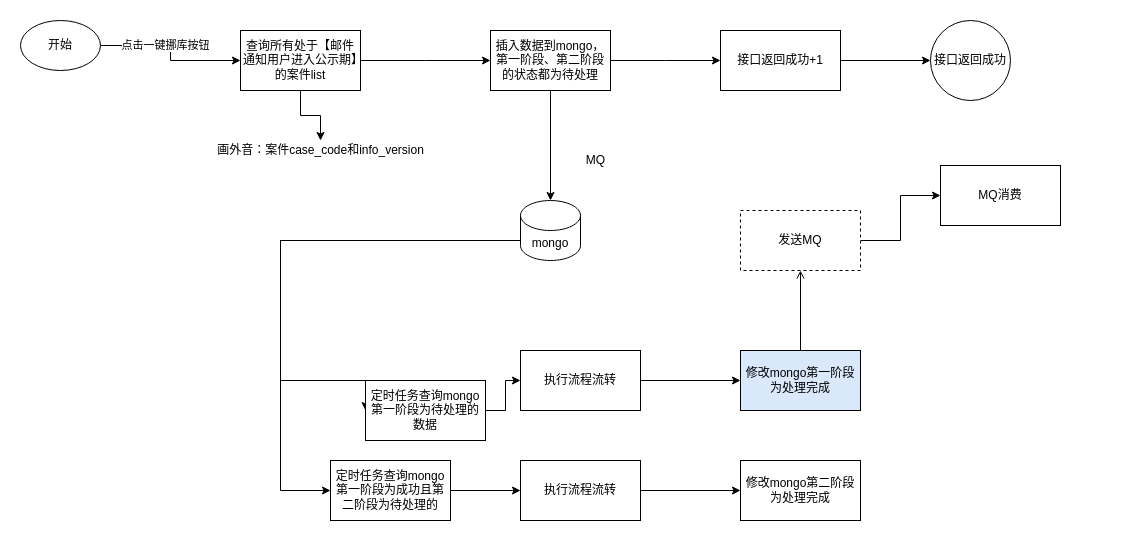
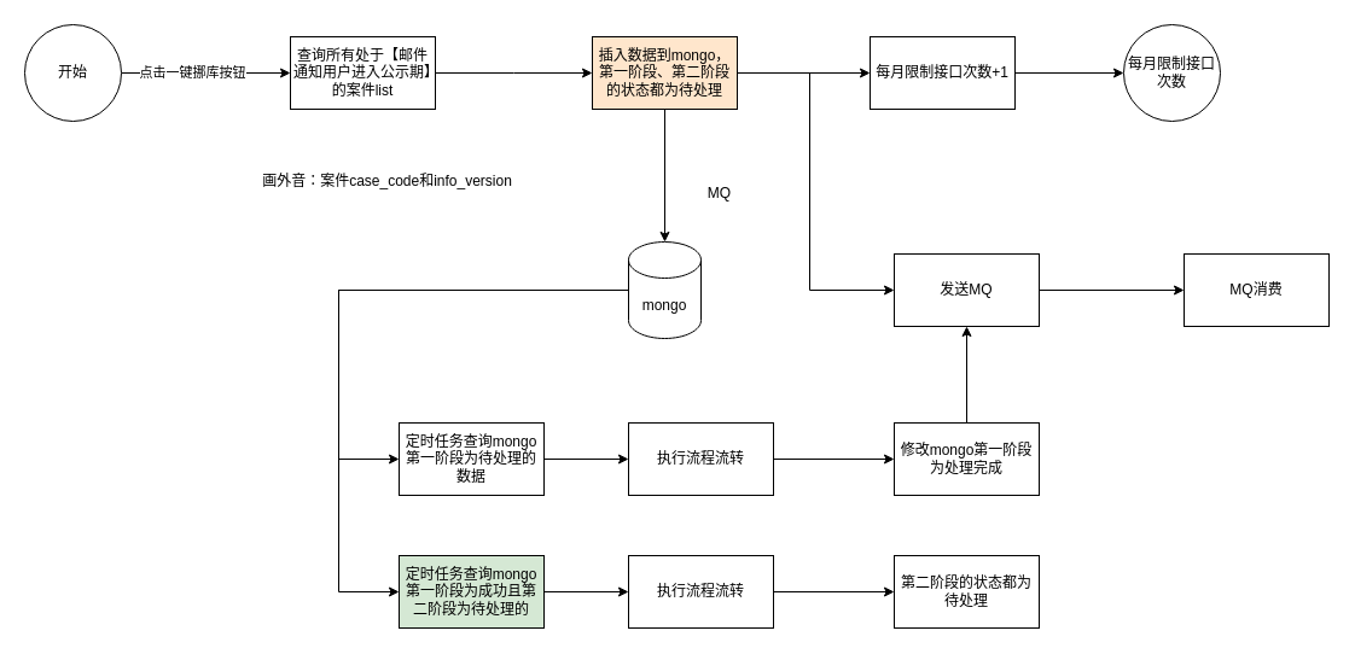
  <mxCell id="0" />
  <mxCell id="1" parent="0" />
  <mxCell id="2" style="edgeStyle=orthogonalEdgeStyle;rounded=0;orthogonalLoop=1;jettySize=auto;html=1;entryX=0;entryY=0.5;entryDx=0;entryDy=0;" edge="1" parent="1" source="4" target="7"><mxGeometry relative="1" as="geometry" /></mxCell>
  <mxCell id="3" value="点击一键挪库按钮" style="edgeLabel;html=1;align=center;verticalAlign=middle;resizable=0;points=[];" vertex="1" connectable="0" parent="2"><mxGeometry x="-0.175" y="1" relative="1" as="geometry"><mxPoint as="offset" /></mxGeometry></mxCell>
- <mxCell id="4" value="开始" style="ellipse;whiteSpace=wrap;html=1;aspect=fixed;" vertex="1" parent="1"><mxGeometry x="20" y="20" width="80" height="50" as="geometry" /></mxCell>
+ <mxCell id="4" value="开始" style="ellipse;whiteSpace=wrap;html=1;aspect=fixed;" vertex="1" parent="1"><mxGeometry x="20" y="20" width="80" height="80" as="geometry" /></mxCell>
  <mxCell id="5" style="edgeStyle=orthogonalEdgeStyle;rounded=0;orthogonalLoop=1;jettySize=auto;html=1;entryX=0;entryY=0.5;entryDx=0;entryDy=0;" edge="1" parent="1" source="7"><mxGeometry relative="1" as="geometry"><mxPoint x="490" y="60" as="targetPoint" /></mxGeometry></mxCell>
- <mxCell id="6" style="edgeStyle=orthogonalEdgeStyle;rounded=0;orthogonalLoop=1;jettySize=auto;html=1;" edge="1" parent="1" source="7" target="18"><mxGeometry relative="1" as="geometry" /></mxCell>
  <mxCell id="7" value="查询所有处于【邮件通知用户进入公示期】的案件list" style="rounded=0;whiteSpace=wrap;html=1;" vertex="1" parent="1"><mxGeometry x="240" y="30" width="120" height="60" as="geometry" /></mxCell>
  <mxCell id="8" style="edgeStyle=orthogonalEdgeStyle;rounded=0;orthogonalLoop=1;jettySize=auto;html=1;entryX=0.5;entryY=0;entryDx=0;entryDy=0;entryPerimeter=0;" edge="1" parent="1" source="11" target="14"><mxGeometry relative="1" as="geometry" /></mxCell>
  <mxCell id="9" style="edgeStyle=orthogonalEdgeStyle;rounded=0;orthogonalLoop=1;jettySize=auto;html=1;" edge="1" parent="1" source="11"><mxGeometry relative="1" as="geometry"><mxPoint x="720" y="60" as="targetPoint" /></mxGeometry></mxCell>
- <mxCell id="11" value="插入数据到mongo，第一阶段、第二阶段的状态都为待处理" style="rounded=0;whiteSpace=wrap;html=1;" vertex="1" parent="1"><mxGeometry x="490" y="30" width="120" height="60" as="geometry" /></mxCell>
+ <mxCell id="10" style="edgeStyle=orthogonalEdgeStyle;rounded=0;orthogonalLoop=1;jettySize=auto;html=1;entryX=0;entryY=0.5;entryDx=0;entryDy=0;" edge="1" parent="1" source="11" target="31"><mxGeometry relative="1" as="geometry"><Array as="points"><mxPoint x="670" y="60" /><mxPoint x="670" y="240" /></Array></mxGeometry></mxCell>
+ <mxCell id="11" value="插入数据到mongo，第一阶段、第二阶段的状态都为待处理" style="rounded=0;whiteSpace=wrap;html=1;fillColor=#ffe6cc;" vertex="1" parent="1"><mxGeometry x="490" y="30" width="120" height="60" as="geometry" /></mxCell>
  <mxCell id="12" style="edgeStyle=orthogonalEdgeStyle;rounded=0;orthogonalLoop=1;jettySize=auto;html=1;entryX=0;entryY=0.5;entryDx=0;entryDy=0;" edge="1" parent="1" source="14" target="17"><mxGeometry relative="1" as="geometry"><Array as="points"><mxPoint x="280" y="240" /><mxPoint x="280" y="380" /></Array></mxGeometry></mxCell>
  <mxCell id="13" style="edgeStyle=orthogonalEdgeStyle;rounded=0;orthogonalLoop=1;jettySize=auto;html=1;entryX=0;entryY=0.5;entryDx=0;entryDy=0;" edge="1" parent="1" source="14" target="24"><mxGeometry relative="1" as="geometry"><Array as="points"><mxPoint x="280" y="240" /><mxPoint x="280" y="490" /></Array></mxGeometry></mxCell>
- <mxCell id="14" value="mongo" style="shape=cylinder3;whiteSpace=wrap;html=1;boundedLbl=1;backgroundOutline=1;size=15;" vertex="1" parent="1"><mxGeometry x="520" y="200" width="60" height="60" as="geometry" /></mxCell>
- <mxCell id="15" value="接口返回成功" style="ellipse;whiteSpace=wrap;html=1;aspect=fixed;" vertex="1" parent="1"><mxGeometry x="930" y="20" width="80" height="80" as="geometry" /></mxCell>
+ <mxCell id="14" value="mongo" style="shape=cylinder3;whiteSpace=wrap;html=1;boundedLbl=1;backgroundOutline=1;size=15;" vertex="1" parent="1"><mxGeometry x="520" y="200" width="60" height="80" as="geometry" /></mxCell>
+ <mxCell id="15" value="每月限制接口次数" style="ellipse;whiteSpace=wrap;html=1;aspect=fixed;" vertex="1" parent="1"><mxGeometry x="930" y="20" width="80" height="80" as="geometry" /></mxCell>
  <mxCell id="16" style="edgeStyle=orthogonalEdgeStyle;rounded=0;orthogonalLoop=1;jettySize=auto;html=1;" edge="1" parent="1" source="17" target="20"><mxGeometry relative="1" as="geometry" /></mxCell>
- <mxCell id="17" value="定时任务查询mongo第一阶段为待处理的数据" style="rounded=0;whiteSpace=wrap;html=1;" vertex="1" parent="1"><mxGeometry x="365" y="380" width="120" height="60" as="geometry" /></mxCell>
+ <mxCell id="17" value="定时任务查询mongo第一阶段为待处理的数据" style="rounded=0;whiteSpace=wrap;html=1;" vertex="1" parent="1"><mxGeometry x="330" y="350" width="120" height="60" as="geometry" /></mxCell>
  <mxCell id="18" value="画外音：案件case_code和info_version" style="text;html=1;align=center;verticalAlign=middle;resizable=0;points=[];autosize=1;" vertex="1" parent="1"><mxGeometry x="205" y="140" width="230" height="20" as="geometry" /></mxCell>
  <mxCell id="19" style="edgeStyle=orthogonalEdgeStyle;rounded=0;orthogonalLoop=1;jettySize=auto;html=1;" edge="1" parent="1" source="20" target="22"><mxGeometry relative="1" as="geometry" /></mxCell>
  <mxCell id="20" value="执行流程流转" style="rounded=0;whiteSpace=wrap;html=1;" vertex="1" parent="1"><mxGeometry x="520" y="350" width="120" height="60" as="geometry" /></mxCell>
- <mxCell id="21" style="edgeStyle=orthogonalEdgeStyle;rounded=0;orthogonalLoop=1;jettySize=auto;html=1;entryX=0.5;entryY=1;entryDx=0;entryDy=0;endArrow=open;" edge="1" parent="1" source="22" target="31"><mxGeometry relative="1" as="geometry" /></mxCell>
- <mxCell id="22" value="修改mongo第一阶段为处理完成" style="rounded=0;whiteSpace=wrap;html=1;fillColor=#dae8fc;" vertex="1" parent="1"><mxGeometry x="740" y="350" width="120" height="60" as="geometry" /></mxCell>
+ <mxCell id="21" style="edgeStyle=orthogonalEdgeStyle;rounded=0;orthogonalLoop=1;jettySize=auto;html=1;entryX=0.5;entryY=1;entryDx=0;entryDy=0;" edge="1" parent="1" source="22" target="31"><mxGeometry relative="1" as="geometry" /></mxCell>
+ <mxCell id="22" value="修改mongo第一阶段为处理完成" style="rounded=0;whiteSpace=wrap;html=1;" vertex="1" parent="1"><mxGeometry x="740" y="350" width="120" height="60" as="geometry" /></mxCell>
  <mxCell id="23" style="edgeStyle=orthogonalEdgeStyle;rounded=0;orthogonalLoop=1;jettySize=auto;html=1;entryX=0;entryY=0.5;entryDx=0;entryDy=0;" edge="1" parent="1" source="24" target="26"><mxGeometry relative="1" as="geometry" /></mxCell>
- <mxCell id="24" value="定时任务查询mongo第一阶段为成功且第二阶段为待处理的" style="rounded=0;whiteSpace=wrap;html=1;" vertex="1" parent="1"><mxGeometry x="330" y="460" width="120" height="60" as="geometry" /></mxCell>
+ <mxCell id="24" value="定时任务查询mongo第一阶段为成功且第二阶段为待处理的" style="rounded=0;whiteSpace=wrap;html=1;fillColor=#d5e8d4;" vertex="1" parent="1"><mxGeometry x="330" y="460" width="120" height="60" as="geometry" /></mxCell>
  <mxCell id="25" style="edgeStyle=orthogonalEdgeStyle;rounded=0;orthogonalLoop=1;jettySize=auto;html=1;entryX=0;entryY=0.5;entryDx=0;entryDy=0;" edge="1" parent="1" source="26" target="27"><mxGeometry relative="1" as="geometry" /></mxCell>
  <mxCell id="26" value="执行流程流转" style="rounded=0;whiteSpace=wrap;html=1;" vertex="1" parent="1"><mxGeometry x="520" y="460" width="120" height="60" as="geometry" /></mxCell>
- <mxCell id="27" value="修改mongo第二阶段为处理完成" style="rounded=0;whiteSpace=wrap;html=1;" vertex="1" parent="1"><mxGeometry x="740" y="460" width="120" height="60" as="geometry" /></mxCell>
+ <mxCell id="27" value="第二阶段的状态都为待处理" style="rounded=0;whiteSpace=wrap;html=1;" vertex="1" parent="1"><mxGeometry x="740" y="460" width="120" height="60" as="geometry" /></mxCell>
  <mxCell id="28" style="edgeStyle=orthogonalEdgeStyle;rounded=0;orthogonalLoop=1;jettySize=auto;html=1;entryX=0;entryY=0.5;entryDx=0;entryDy=0;" edge="1" parent="1" source="29" target="15"><mxGeometry relative="1" as="geometry" /></mxCell>
- <mxCell id="29" value="接口返回成功+1" style="whiteSpace=wrap;html=1;" vertex="1" parent="1"><mxGeometry x="720" y="30" width="120" height="60" as="geometry" /></mxCell>
+ <mxCell id="29" value="每月限制接口次数+1" style="whiteSpace=wrap;html=1;" vertex="1" parent="1"><mxGeometry x="720" y="30" width="120" height="60" as="geometry" /></mxCell>
  <mxCell id="30" style="edgeStyle=orthogonalEdgeStyle;rounded=0;orthogonalLoop=1;jettySize=auto;html=1;" edge="1" parent="1" source="31" target="33"><mxGeometry relative="1" as="geometry" /></mxCell>
- <mxCell id="31" value="发送MQ" style="rounded=0;whiteSpace=wrap;html=1;dashed=1;" vertex="1" parent="1"><mxGeometry x="740" y="210" width="120" height="60" as="geometry" /></mxCell>
+ <mxCell id="31" value="发送MQ" style="rounded=0;whiteSpace=wrap;html=1;" vertex="1" parent="1"><mxGeometry x="740" y="210" width="120" height="60" as="geometry" /></mxCell>
  <mxCell id="32" value="MQ" style="text;html=1;align=center;verticalAlign=middle;resizable=0;points=[];autosize=1;" vertex="1" parent="1"><mxGeometry x="580" y="150" width="30" height="20" as="geometry" /></mxCell>
- <mxCell id="33" value="MQ消费" style="rounded=0;whiteSpace=wrap;html=1;" vertex="1" parent="1"><mxGeometry x="940" y="165" width="120" height="60" as="geometry" /></mxCell>
+ <mxCell id="33" value="MQ消费" style="rounded=0;whiteSpace=wrap;html=1;" vertex="1" parent="1"><mxGeometry x="980" y="210" width="120" height="60" as="geometry" /></mxCell>
